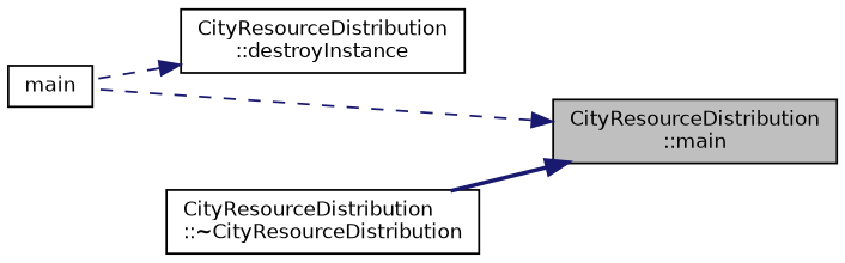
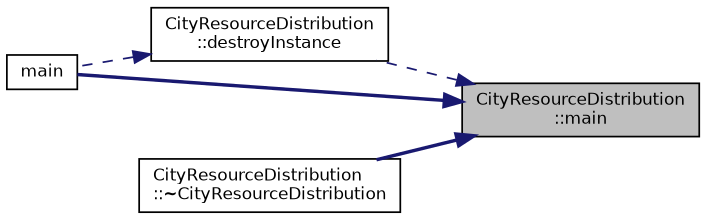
  digraph {
    rankdir=RL
    node [color=black fillcolor=white fontname=Helvetica fontsize=10 shape=record style=filled]
    edge [color=midnightblue dir=back fontname=Helvetica fontsize=10 labelfontname=Helvetica labelfontsize=10 style=dashed]
    n1 [fillcolor=grey75 fontcolor=black height=0.2 label="CityResourceDistribution\l::main" width=0.4]
    n2 [height=0.2 label="CityResourceDistribution\l::destroyInstance" width=0.4]
    n3 [height=0.2 label=main width=0.4]
    n4 [height=0.2 label="CityResourceDistribution\l::~CityResourceDistribution" width=0.4]
-   n1 -> n3
+   n1 -> n2
+   n1 -> n3 [style=bold]
    n1 -> n4 [style=bold]
    n2 -> n3
  }
